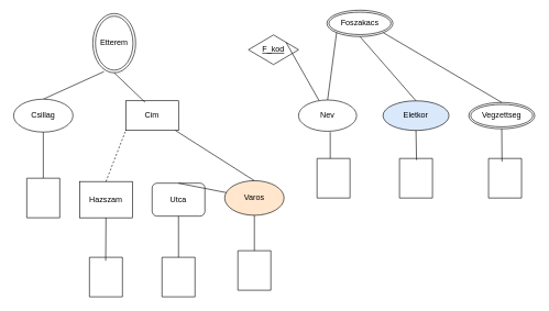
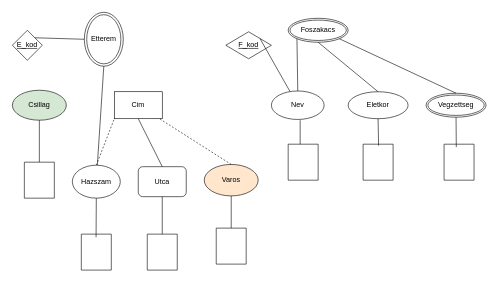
  <mxCell id="0" />
  <mxCell id="1" parent="0" />
  <mxCell id="2" value="Etterem" style="ellipse;shape=doubleEllipse;whiteSpace=wrap;html=1;" vertex="1" parent="1"><mxGeometry x="140" y="20" width="65" height="90" as="geometry" /></mxCell>
- <mxCell id="3" value="" style="endArrow=none;html=1;rounded=0;entryX=0.262;entryY=0.98;entryDx=0;entryDy=0;entryPerimeter=0;exitX=0.5;exitY=0;exitDx=0;exitDy=0;" edge="1" parent="1" source="4" target="2"><mxGeometry width="50" height="50" relative="1" as="geometry"><mxPoint x="330" y="170" as="sourcePoint" /><mxPoint x="410" y="240" as="targetPoint" /></mxGeometry></mxCell>
- <mxCell id="4" value="Csillag" style="ellipse;whiteSpace=wrap;html=1;" vertex="1" parent="1"><mxGeometry x="20" y="150" width="90" height="50" as="geometry" /></mxCell>
+ <mxCell id="4" value="Csillag" style="ellipse;whiteSpace=wrap;html=1;fillColor=#d5e8d4;" vertex="1" parent="1"><mxGeometry x="20" y="150" width="90" height="50" as="geometry" /></mxCell>
  <mxCell id="5" value="Cim" style="whiteSpace=wrap;html=1;rounded=0;" vertex="1" parent="1"><mxGeometry x="190" y="152.5" width="80" height="45" as="geometry" /></mxCell>
- <mxCell id="6" value="" style="endArrow=none;html=1;rounded=0;entryX=0.367;entryY=0.051;entryDx=0;entryDy=0;entryPerimeter=0;exitX=0.5;exitY=1;exitDx=0;exitDy=0;" edge="1" parent="1" source="2" target="5"><mxGeometry width="50" height="50" relative="1" as="geometry"><mxPoint x="360" y="290" as="sourcePoint" /><mxPoint x="410" y="240" as="targetPoint" /></mxGeometry></mxCell>
+ <mxCell id="6" value="" style="endArrow=none;html=1;rounded=0;exitX=0.5;exitY=1;exitDx=0;exitDy=0;" edge="1" parent="1" source="2" target="10"><mxGeometry width="50" height="50" relative="1" as="geometry"><mxPoint x="360" y="290" as="sourcePoint" /><mxPoint x="410" y="240" as="targetPoint" /></mxGeometry></mxCell>
  <mxCell id="7" value="Utca" style="whiteSpace=wrap;html=1;rounded=1;" vertex="1" parent="1"><mxGeometry x="230" y="277.5" width="80" height="50" as="geometry" /></mxCell>
  <mxCell id="8" value="Varos" style="ellipse;whiteSpace=wrap;html=1;fillColor=#ffe6cc;" vertex="1" parent="1"><mxGeometry x="340" y="273.75" width="90" height="52.5" as="geometry" /></mxCell>
- <mxCell id="9" value="" style="endArrow=none;html=1;rounded=0;exitX=0.5;exitY=0;exitDx=0;exitDy=0;" edge="1" parent="1" source="8" target="5"><mxGeometry width="50" height="50" relative="1" as="geometry"><mxPoint x="550" y="290" as="sourcePoint" /><mxPoint x="600" y="240" as="targetPoint" /></mxGeometry></mxCell>
- <mxCell id="10" value="Hazszam" style="whiteSpace=wrap;html=1;rounded=0;" vertex="1" parent="1"><mxGeometry x="120" y="275" width="80" height="55" as="geometry" /></mxCell>
+ <mxCell id="9" value="" style="endArrow=none;html=1;rounded=0;exitX=0.5;exitY=0;exitDx=0;exitDy=0;dashed=1;" edge="1" parent="1" source="8" target="5"><mxGeometry width="50" height="50" relative="1" as="geometry"><mxPoint x="550" y="290" as="sourcePoint" /><mxPoint x="600" y="240" as="targetPoint" /></mxGeometry></mxCell>
+ <mxCell id="10" value="Hazszam" style="ellipse;whiteSpace=wrap;html=1;" vertex="1" parent="1"><mxGeometry x="120" y="275" width="80" height="55" as="geometry" /></mxCell>
  <mxCell id="11" value="" style="endArrow=none;html=1;rounded=0;entryX=0;entryY=1;entryDx=0;entryDy=0;exitX=0.5;exitY=0;exitDx=0;exitDy=0;dashed=1;" edge="1" parent="1" source="10" target="5"><mxGeometry width="50" height="50" relative="1" as="geometry"><mxPoint x="550" y="290" as="sourcePoint" /><mxPoint x="600" y="240" as="targetPoint" /></mxGeometry></mxCell>
  <mxCell id="12" value="" style="endArrow=none;html=1;rounded=0;exitX=0.5;exitY=1;exitDx=0;exitDy=0;" edge="1" parent="1" source="4" target="13"><mxGeometry width="50" height="50" relative="1" as="geometry"><mxPoint x="550" y="290" as="sourcePoint" /><mxPoint x="250" y="280" as="targetPoint" /></mxGeometry></mxCell>
  <mxCell id="13" value="" style="verticalLabelPosition=bottom;verticalAlign=top;html=1;shape=mxgraph.basic.rect;fillColor2=none;strokeWidth=1;size=20;indent=5;" vertex="1" parent="1"><mxGeometry x="40" y="270" width="50" height="60" as="geometry" /></mxCell>
  <mxCell id="14" value="" style="verticalLabelPosition=bottom;verticalAlign=top;html=1;shape=mxgraph.basic.rect;fillColor2=none;strokeWidth=1;size=20;indent=5;" vertex="1" parent="1"><mxGeometry x="135" y="390" width="50" height="60" as="geometry" /></mxCell>
  <mxCell id="15" value="" style="verticalLabelPosition=bottom;verticalAlign=top;html=1;shape=mxgraph.basic.rect;fillColor2=none;strokeWidth=1;size=20;indent=5;" vertex="1" parent="1"><mxGeometry x="245" y="390" width="50" height="60" as="geometry" /></mxCell>
  <mxCell id="16" value="" style="verticalLabelPosition=bottom;verticalAlign=top;html=1;shape=mxgraph.basic.rect;fillColor2=none;strokeWidth=1;size=20;indent=5;" vertex="1" parent="1"><mxGeometry x="360" y="380" width="50" height="60" as="geometry" /></mxCell>
  <mxCell id="17" value="" style="endArrow=none;html=1;rounded=0;entryX=0.5;entryY=1;entryDx=0;entryDy=0;" edge="1" parent="1" source="16" target="8"><mxGeometry width="50" height="50" relative="1" as="geometry"><mxPoint x="550" y="290" as="sourcePoint" /><mxPoint x="600" y="240" as="targetPoint" /></mxGeometry></mxCell>
  <mxCell id="18" value="" style="endArrow=none;html=1;rounded=0;exitX=0.5;exitY=1;exitDx=0;exitDy=0;" edge="1" parent="1" source="7" target="15"><mxGeometry width="50" height="50" relative="1" as="geometry"><mxPoint x="550" y="290" as="sourcePoint" /><mxPoint x="600" y="240" as="targetPoint" /></mxGeometry></mxCell>
  <mxCell id="19" value="" style="endArrow=none;html=1;rounded=0;exitX=0.5;exitY=1;exitDx=0;exitDy=0;entryX=0.492;entryY=0.087;entryDx=0;entryDy=0;entryPerimeter=0;" edge="1" parent="1" source="10" target="14"><mxGeometry width="50" height="50" relative="1" as="geometry"><mxPoint x="360" y="370" as="sourcePoint" /><mxPoint x="600" y="240" as="targetPoint" /></mxGeometry></mxCell>
- <mxCell id="20" value="" style="endArrow=none;html=1;rounded=0;exitX=0.5;exitY=0;exitDx=0;exitDy=0;" edge="1" parent="1" source="7" target="8"><mxGeometry width="50" height="50" relative="1" as="geometry"><mxPoint x="370" y="290" as="sourcePoint" /><mxPoint x="420" y="240" as="targetPoint" /></mxGeometry></mxCell>
- <mxCell id="23" value="Foszakacs" style="ellipse;shape=doubleEllipse;margin=3;whiteSpace=wrap;html=1;align=center;" vertex="1" parent="1"><mxGeometry x="495" y="15" width="100" height="40" as="geometry" /></mxCell>
+ <mxCell id="20" value="" style="endArrow=none;html=1;rounded=0;entryX=0.5;entryY=1;entryDx=0;entryDy=0;exitX=0.5;exitY=0;exitDx=0;exitDy=0;" edge="1" parent="1" source="7" target="5"><mxGeometry width="50" height="50" relative="1" as="geometry"><mxPoint x="370" y="290" as="sourcePoint" /><mxPoint x="420" y="240" as="targetPoint" /></mxGeometry></mxCell>
+ <mxCell id="21" value="&lt;u&gt;E_kod&lt;/u&gt;" style="rhombus;whiteSpace=wrap;html=1;" vertex="1" parent="1"><mxGeometry x="20" y="50" width="50" height="50" as="geometry" /></mxCell>
+ <mxCell id="22" value="" style="endArrow=none;html=1;rounded=0;entryX=1;entryY=0;entryDx=0;entryDy=0;exitX=0;exitY=0.5;exitDx=0;exitDy=0;" edge="1" parent="1" source="2" target="21"><mxGeometry width="50" height="50" relative="1" as="geometry"><mxPoint x="370" y="290" as="sourcePoint" /><mxPoint x="420" y="240" as="targetPoint" /></mxGeometry></mxCell>
+ <mxCell id="23" value="Foszakacs" style="ellipse;shape=doubleEllipse;margin=3;whiteSpace=wrap;html=1;align=center;" vertex="1" parent="1"><mxGeometry x="480" y="30" width="100" height="40" as="geometry" /></mxCell>
  <mxCell id="24" value="&lt;u&gt;F_kod&lt;/u&gt;" style="rhombus;whiteSpace=wrap;html=1;" vertex="1" parent="1"><mxGeometry x="376" y="52.5" width="76" height="45" as="geometry" /></mxCell>
  <mxCell id="25" value="" style="endArrow=none;html=1;rounded=0;exitX=1;exitY=0;exitDx=0;exitDy=0;" edge="1" parent="1" source="24" target="26"><mxGeometry width="50" height="50" relative="1" as="geometry"><mxPoint x="370" y="290" as="sourcePoint" /><mxPoint x="420" y="240" as="targetPoint" /></mxGeometry></mxCell>
  <mxCell id="26" value="Nev" style="ellipse;whiteSpace=wrap;html=1;" vertex="1" parent="1"><mxGeometry x="452" y="151.25" width="88" height="47.5" as="geometry" /></mxCell>
- <mxCell id="27" value="Eletkor" style="ellipse;whiteSpace=wrap;html=1;fillColor=#dae8fc;" vertex="1" parent="1"><mxGeometry x="580" y="152.5" width="100" height="45" as="geometry" /></mxCell>
+ <mxCell id="27" value="Eletkor" style="ellipse;whiteSpace=wrap;html=1;" vertex="1" parent="1"><mxGeometry x="580" y="152.5" width="100" height="45" as="geometry" /></mxCell>
  <mxCell id="28" value="Vegzettseg" style="ellipse;shape=doubleEllipse;margin=3;whiteSpace=wrap;html=1;align=center;" vertex="1" parent="1"><mxGeometry x="710" y="155" width="100" height="40" as="geometry" /></mxCell>
  <mxCell id="29" value="" style="endArrow=none;html=1;rounded=0;entryX=0;entryY=1;entryDx=0;entryDy=0;exitX=0.5;exitY=0;exitDx=0;exitDy=0;" edge="1" parent="1" source="26" target="23"><mxGeometry width="50" height="50" relative="1" as="geometry"><mxPoint x="370" y="290" as="sourcePoint" /><mxPoint x="420" y="240" as="targetPoint" /></mxGeometry></mxCell>
  <mxCell id="30" value="" style="endArrow=none;html=1;rounded=0;entryX=0.5;entryY=1;entryDx=0;entryDy=0;exitX=0.5;exitY=0;exitDx=0;exitDy=0;" edge="1" parent="1" source="27" target="23"><mxGeometry width="50" height="50" relative="1" as="geometry"><mxPoint x="370" y="290" as="sourcePoint" /><mxPoint x="420" y="240" as="targetPoint" /></mxGeometry></mxCell>
  <mxCell id="31" value="" style="endArrow=none;html=1;rounded=0;entryX=1;entryY=1;entryDx=0;entryDy=0;exitX=0.5;exitY=0;exitDx=0;exitDy=0;" edge="1" parent="1" source="28" target="23"><mxGeometry width="50" height="50" relative="1" as="geometry"><mxPoint x="370" y="290" as="sourcePoint" /><mxPoint x="420" y="240" as="targetPoint" /></mxGeometry></mxCell>
  <mxCell id="32" value="" style="endArrow=none;html=1;rounded=0;" edge="1" parent="1"><mxGeometry width="50" height="50" relative="1" as="geometry"><mxPoint x="500" y="250" as="sourcePoint" /><mxPoint x="500" y="200" as="targetPoint" /></mxGeometry></mxCell>
  <mxCell id="33" value="" style="verticalLabelPosition=bottom;verticalAlign=top;html=1;shape=mxgraph.basic.rect;fillColor2=none;strokeWidth=1;size=20;indent=5;" vertex="1" parent="1"><mxGeometry x="480" y="240" width="50" height="60" as="geometry" /></mxCell>
  <mxCell id="34" value="" style="verticalLabelPosition=bottom;verticalAlign=top;html=1;shape=mxgraph.basic.rect;fillColor2=none;strokeWidth=1;size=20;indent=5;" vertex="1" parent="1"><mxGeometry x="605" y="240" width="50" height="60" as="geometry" /></mxCell>
  <mxCell id="35" value="" style="endArrow=none;html=1;rounded=0;entryX=0.5;entryY=1;entryDx=0;entryDy=0;exitX=0.516;exitY=0.04;exitDx=0;exitDy=0;exitPerimeter=0;" edge="1" parent="1" source="34" target="27"><mxGeometry width="50" height="50" relative="1" as="geometry"><mxPoint x="370" y="320" as="sourcePoint" /><mxPoint x="420" y="270" as="targetPoint" /></mxGeometry></mxCell>
  <mxCell id="36" value="" style="verticalLabelPosition=bottom;verticalAlign=top;html=1;shape=mxgraph.basic.rect;fillColor2=none;strokeWidth=1;size=20;indent=5;" vertex="1" parent="1"><mxGeometry x="740" y="240" width="50" height="60" as="geometry" /></mxCell>
  <mxCell id="37" value="" style="endArrow=none;html=1;rounded=0;entryX=0.5;entryY=1;entryDx=0;entryDy=0;exitX=0.408;exitY=0.08;exitDx=0;exitDy=0;exitPerimeter=0;" edge="1" parent="1" source="36" target="28"><mxGeometry width="50" height="50" relative="1" as="geometry"><mxPoint x="370" y="320" as="sourcePoint" /><mxPoint x="420" y="270" as="targetPoint" /></mxGeometry></mxCell>
